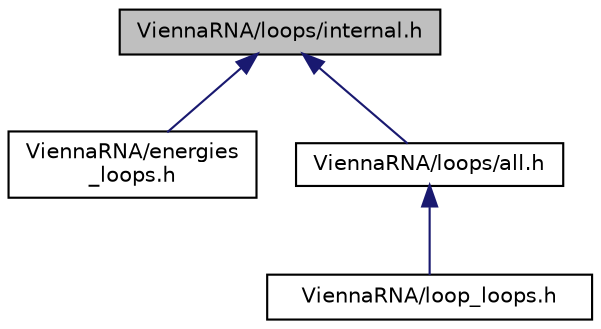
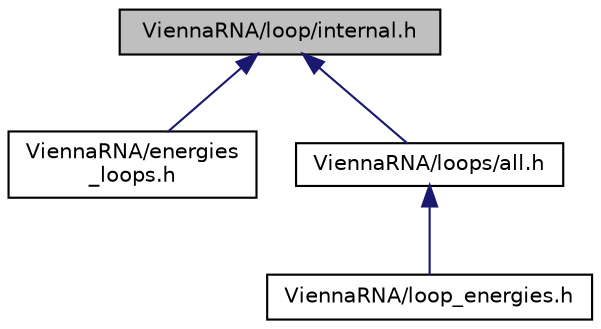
  digraph {
    node [color=black fontname=Helvetica fontsize=10 shape=record]
    edge [color=midnightblue dir=back fontname=Helvetica fontsize=10 labelfontname=Helvetica labelfontsize=10 style=solid]
-   n1 [fillcolor=grey75 fontcolor=black height=0.2 label="ViennaRNA/loops/internal.h" style=filled width=0.4]
+   n1 [fillcolor=grey75 fontcolor=black height=0.2 label="ViennaRNA/loop/internal.h" style=filled width=0.4]
    n2 [height=0.2 label="ViennaRNA/energies\l_loops.h" width=0.4]
    n3 [height=0.2 label="ViennaRNA/loops/all.h" width=0.4]
-   n4 [height=0.2 label="ViennaRNA/loop_loops.h" width=0.4]
+   n4 [height=0.2 label="ViennaRNA/loop_energies.h" width=0.4]
    n1 -> n2
    n1 -> n3
    n3 -> n4
  }
